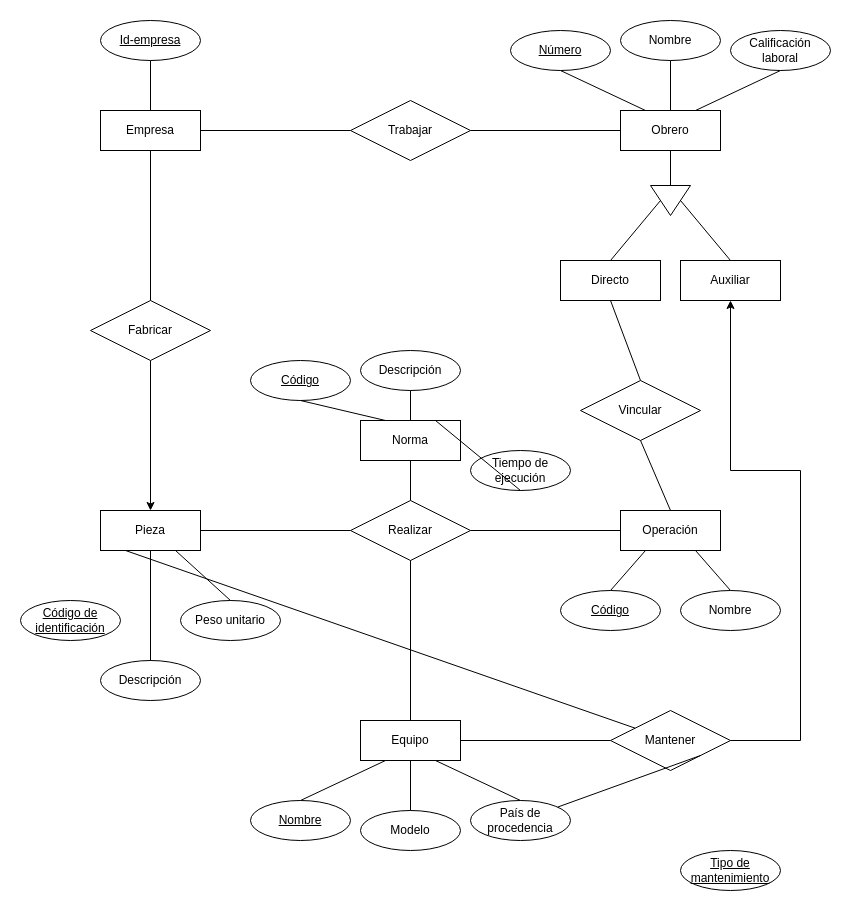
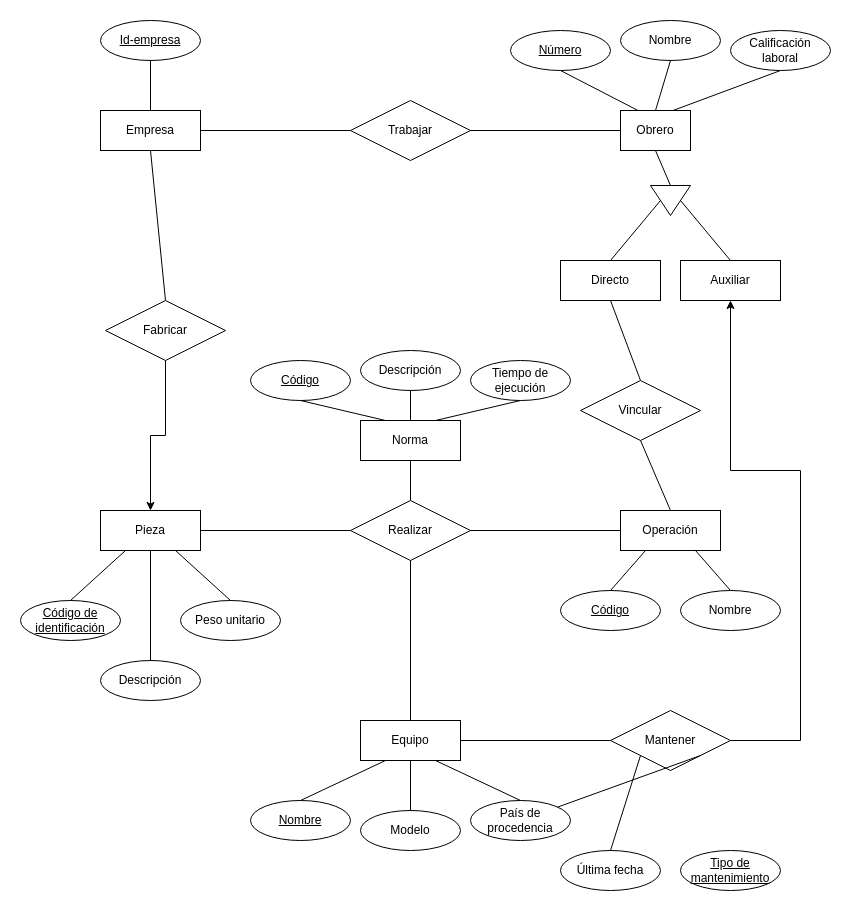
  <mxCell id="0" />
  <mxCell id="1" parent="0" />
  <mxCell id="2" value="Empresa" style="whiteSpace=wrap;html=1;align=center;" vertex="1" parent="1"><mxGeometry x="100" y="110" width="100" height="40" as="geometry" /></mxCell>
  <mxCell id="3" value="Id-empresa" style="ellipse;whiteSpace=wrap;html=1;align=center;fontStyle=4;" vertex="1" parent="1"><mxGeometry x="100" y="20" width="100" height="40" as="geometry" /></mxCell>
  <mxCell id="4" value="" style="endArrow=none;html=1;rounded=0;entryX=0.5;entryY=1;entryDx=0;entryDy=0;exitX=0.5;exitY=0;exitDx=0;exitDy=0;" edge="1" parent="1" source="2" target="3"><mxGeometry relative="1" as="geometry"><mxPoint x="100" y="90" as="sourcePoint" /><mxPoint x="260" y="90" as="targetPoint" /></mxGeometry></mxCell>
  <mxCell id="5" value="Trabajar" style="shape=rhombus;perimeter=rhombusPerimeter;whiteSpace=wrap;html=1;align=center;" vertex="1" parent="1"><mxGeometry x="350" y="100" width="120" height="60" as="geometry" /></mxCell>
  <mxCell id="6" value="" style="endArrow=none;html=1;rounded=0;entryX=0;entryY=0.5;entryDx=0;entryDy=0;exitX=1;exitY=0.5;exitDx=0;exitDy=0;" edge="1" parent="1" source="2" target="5"><mxGeometry relative="1" as="geometry"><mxPoint x="240" y="130" as="sourcePoint" /><mxPoint x="380" y="129.5" as="targetPoint" /></mxGeometry></mxCell>
- <mxCell id="7" value="Obrero" style="whiteSpace=wrap;html=1;align=center;" vertex="1" parent="1"><mxGeometry x="620" y="110" width="100" height="40" as="geometry" /></mxCell>
+ <mxCell id="7" value="Obrero" style="whiteSpace=wrap;html=1;align=center;" vertex="1" parent="1"><mxGeometry x="620" y="110" width="70" height="40" as="geometry" /></mxCell>
  <mxCell id="8" value="" style="endArrow=none;html=1;rounded=0;entryX=0;entryY=0.5;entryDx=0;entryDy=0;exitX=1;exitY=0.5;exitDx=0;exitDy=0;" edge="1" parent="1" source="5" target="7"><mxGeometry relative="1" as="geometry"><mxPoint x="425" y="129.5" as="sourcePoint" /><mxPoint x="475" y="130" as="targetPoint" /></mxGeometry></mxCell>
  <mxCell id="9" value="Número" style="ellipse;whiteSpace=wrap;html=1;align=center;fontStyle=4;" vertex="1" parent="1"><mxGeometry x="510" y="30" width="100" height="40" as="geometry" /></mxCell>
  <mxCell id="10" value="Nombre" style="ellipse;whiteSpace=wrap;html=1;align=center;" vertex="1" parent="1"><mxGeometry x="620" y="20" width="100" height="40" as="geometry" /></mxCell>
  <mxCell id="11" value="Calificación laboral" style="ellipse;whiteSpace=wrap;html=1;align=center;" vertex="1" parent="1"><mxGeometry x="730" y="30" width="100" height="40" as="geometry" /></mxCell>
  <mxCell id="12" value="" style="endArrow=none;html=1;rounded=0;entryX=0.5;entryY=1;entryDx=0;entryDy=0;exitX=0.75;exitY=0;exitDx=0;exitDy=0;" edge="1" parent="1" source="7" target="11"><mxGeometry relative="1" as="geometry"><mxPoint x="460" y="170" as="sourcePoint" /><mxPoint x="640" y="70" as="targetPoint" /></mxGeometry></mxCell>
  <mxCell id="13" value="" style="endArrow=none;html=1;rounded=0;strokeColor=#000000;entryX=0.5;entryY=1;entryDx=0;entryDy=0;exitX=0.5;exitY=0;exitDx=0;exitDy=0;" edge="1" parent="1" source="7" target="10"><mxGeometry relative="1" as="geometry"><mxPoint x="310" y="230" as="sourcePoint" /><mxPoint x="530" y="70" as="targetPoint" /></mxGeometry></mxCell>
  <mxCell id="14" value="" style="endArrow=none;html=1;rounded=0;strokeColor=#000000;exitX=0.5;exitY=1;exitDx=0;exitDy=0;entryX=0.25;entryY=0;entryDx=0;entryDy=0;" edge="1" parent="1" source="9" target="7"><mxGeometry relative="1" as="geometry"><mxPoint x="420" y="110" as="sourcePoint" /><mxPoint x="470" y="230" as="targetPoint" /></mxGeometry></mxCell>
  <mxCell id="15" value="" style="triangle;whiteSpace=wrap;html=1;rotation=90;" vertex="1" parent="1"><mxGeometry x="655" y="180" width="30" height="40" as="geometry" /></mxCell>
  <mxCell id="16" value="" style="endArrow=none;html=1;rounded=0;strokeColor=#000000;entryX=0.5;entryY=1;entryDx=0;entryDy=0;exitX=0;exitY=0.5;exitDx=0;exitDy=0;" edge="1" parent="1" source="15" target="7"><mxGeometry relative="1" as="geometry"><mxPoint x="450" y="200" as="sourcePoint" /><mxPoint x="470" y="230" as="targetPoint" /></mxGeometry></mxCell>
  <mxCell id="17" value="Directo" style="whiteSpace=wrap;html=1;align=center;" vertex="1" parent="1"><mxGeometry x="560" y="260" width="100" height="40" as="geometry" /></mxCell>
  <mxCell id="18" value="Auxiliar" style="whiteSpace=wrap;html=1;align=center;" vertex="1" parent="1"><mxGeometry x="680" y="260" width="100" height="40" as="geometry" /></mxCell>
  <mxCell id="19" value="" style="endArrow=none;html=1;rounded=0;strokeColor=#000000;entryX=0.5;entryY=1;entryDx=0;entryDy=0;exitX=0.5;exitY=0;exitDx=0;exitDy=0;" edge="1" parent="1" source="17" target="15"><mxGeometry relative="1" as="geometry"><mxPoint x="440" y="250" as="sourcePoint" /><mxPoint x="470" y="230" as="targetPoint" /></mxGeometry></mxCell>
  <mxCell id="20" value="" style="endArrow=none;html=1;rounded=0;strokeColor=#000000;exitX=0.5;exitY=0;exitDx=0;exitDy=0;entryX=0.5;entryY=0;entryDx=0;entryDy=0;" edge="1" parent="1" source="15" target="18"><mxGeometry relative="1" as="geometry"><mxPoint x="310" y="230" as="sourcePoint" /><mxPoint x="580" y="250" as="targetPoint" /></mxGeometry></mxCell>
  <mxCell id="21" style="edgeStyle=orthogonalEdgeStyle;rounded=0;orthogonalLoop=1;jettySize=auto;html=1;exitX=0.5;exitY=1;exitDx=0;exitDy=0;entryX=0.5;entryY=0;entryDx=0;entryDy=0;startArrow=none;startFill=0;strokeColor=#000000;" edge="1" parent="1" source="22" target="24"><mxGeometry relative="1" as="geometry" /></mxCell>
- <mxCell id="22" value="Fabricar" style="shape=rhombus;perimeter=rhombusPerimeter;whiteSpace=wrap;html=1;align=center;" vertex="1" parent="1"><mxGeometry x="90" y="300" width="120" height="60" as="geometry" /></mxCell>
+ <mxCell id="22" value="Fabricar" style="shape=rhombus;perimeter=rhombusPerimeter;whiteSpace=wrap;html=1;align=center;" vertex="1" parent="1"><mxGeometry x="105" y="300" width="120" height="60" as="geometry" /></mxCell>
  <mxCell id="23" value="" style="endArrow=none;html=1;rounded=0;strokeColor=#000000;exitX=0.5;exitY=1;exitDx=0;exitDy=0;entryX=0.5;entryY=0;entryDx=0;entryDy=0;" edge="1" parent="1" source="2" target="22"><mxGeometry relative="1" as="geometry"><mxPoint x="150" y="170" as="sourcePoint" /><mxPoint x="210" y="220" as="targetPoint" /></mxGeometry></mxCell>
  <mxCell id="24" value="Pieza" style="whiteSpace=wrap;html=1;align=center;" vertex="1" parent="1"><mxGeometry x="100" y="510" width="100" height="40" as="geometry" /></mxCell>
  <mxCell id="25" value="Realizar" style="shape=rhombus;perimeter=rhombusPerimeter;whiteSpace=wrap;html=1;align=center;" vertex="1" parent="1"><mxGeometry x="350" y="500" width="120" height="60" as="geometry" /></mxCell>
  <mxCell id="26" value="" style="endArrow=none;html=1;rounded=0;strokeColor=#000000;exitX=1;exitY=0.5;exitDx=0;exitDy=0;entryX=0;entryY=0.5;entryDx=0;entryDy=0;" edge="1" parent="1" source="24" target="25"><mxGeometry relative="1" as="geometry"><mxPoint x="310" y="320" as="sourcePoint" /><mxPoint x="470" y="320" as="targetPoint" /></mxGeometry></mxCell>
  <mxCell id="27" value="Operación" style="whiteSpace=wrap;html=1;align=center;" vertex="1" parent="1"><mxGeometry x="620" y="510" width="100" height="40" as="geometry" /></mxCell>
  <mxCell id="28" value="" style="endArrow=none;html=1;rounded=0;strokeColor=#000000;exitX=1;exitY=0.5;exitDx=0;exitDy=0;entryX=0;entryY=0.5;entryDx=0;entryDy=0;" edge="1" parent="1" source="25" target="27"><mxGeometry relative="1" as="geometry"><mxPoint x="310" y="320" as="sourcePoint" /><mxPoint x="470" y="320" as="targetPoint" /></mxGeometry></mxCell>
  <mxCell id="29" value="Equipo" style="whiteSpace=wrap;html=1;align=center;" vertex="1" parent="1"><mxGeometry x="360" y="720" width="100" height="40" as="geometry" /></mxCell>
  <mxCell id="30" value="Norma" style="whiteSpace=wrap;html=1;align=center;" vertex="1" parent="1"><mxGeometry x="360" y="420" width="100" height="40" as="geometry" /></mxCell>
  <mxCell id="31" value="" style="endArrow=none;html=1;rounded=0;strokeColor=#000000;exitX=0.5;exitY=1;exitDx=0;exitDy=0;entryX=0.5;entryY=0;entryDx=0;entryDy=0;" edge="1" parent="1" source="30" target="25"><mxGeometry relative="1" as="geometry"><mxPoint x="310" y="510" as="sourcePoint" /><mxPoint x="470" y="510" as="targetPoint" /></mxGeometry></mxCell>
  <mxCell id="32" value="" style="endArrow=none;html=1;rounded=0;strokeColor=#000000;exitX=0.5;exitY=1;exitDx=0;exitDy=0;entryX=0.5;entryY=0;entryDx=0;entryDy=0;" edge="1" parent="1" source="25" target="29"><mxGeometry relative="1" as="geometry"><mxPoint x="310" y="510" as="sourcePoint" /><mxPoint x="470" y="510" as="targetPoint" /></mxGeometry></mxCell>
  <mxCell id="33" value="Código" style="ellipse;whiteSpace=wrap;html=1;align=center;fontStyle=4;" vertex="1" parent="1"><mxGeometry x="250" y="360" width="100" height="40" as="geometry" /></mxCell>
  <mxCell id="34" value="Descripción" style="ellipse;whiteSpace=wrap;html=1;align=center;" vertex="1" parent="1"><mxGeometry x="360" y="350" width="100" height="40" as="geometry" /></mxCell>
- <mxCell id="35" value="Tiempo de ejecución" style="ellipse;whiteSpace=wrap;html=1;align=center;" vertex="1" parent="1"><mxGeometry x="470" y="450" width="100" height="40" as="geometry" /></mxCell>
+ <mxCell id="35" value="Tiempo de ejecución" style="ellipse;whiteSpace=wrap;html=1;align=center;" vertex="1" parent="1"><mxGeometry x="470" y="360" width="100" height="40" as="geometry" /></mxCell>
  <mxCell id="36" value="" style="endArrow=none;html=1;rounded=0;strokeColor=#000000;exitX=0.5;exitY=1;exitDx=0;exitDy=0;entryX=0.25;entryY=0;entryDx=0;entryDy=0;" edge="1" parent="1" source="33" target="30"><mxGeometry relative="1" as="geometry"><mxPoint x="300" y="470" as="sourcePoint" /><mxPoint x="460" y="470" as="targetPoint" /></mxGeometry></mxCell>
  <mxCell id="37" value="" style="endArrow=none;html=1;rounded=0;strokeColor=#000000;exitX=0.5;exitY=1;exitDx=0;exitDy=0;entryX=0.5;entryY=0;entryDx=0;entryDy=0;" edge="1" parent="1" source="34" target="30"><mxGeometry relative="1" as="geometry"><mxPoint x="300" y="470" as="sourcePoint" /><mxPoint x="460" y="470" as="targetPoint" /></mxGeometry></mxCell>
  <mxCell id="38" value="" style="endArrow=none;html=1;rounded=0;strokeColor=#000000;entryX=0.5;entryY=1;entryDx=0;entryDy=0;exitX=0.75;exitY=0;exitDx=0;exitDy=0;" edge="1" parent="1" source="30" target="35"><mxGeometry relative="1" as="geometry"><mxPoint x="440" y="440" as="sourcePoint" /><mxPoint x="460" y="470" as="targetPoint" /></mxGeometry></mxCell>
  <mxCell id="39" value="Nombre" style="ellipse;whiteSpace=wrap;html=1;align=center;fontStyle=4;" vertex="1" parent="1"><mxGeometry x="250" y="800" width="100" height="40" as="geometry" /></mxCell>
  <mxCell id="40" value="Modelo" style="ellipse;whiteSpace=wrap;html=1;align=center;" vertex="1" parent="1"><mxGeometry x="360" y="810" width="100" height="40" as="geometry" /></mxCell>
  <mxCell id="41" value="País de procedencia" style="ellipse;whiteSpace=wrap;html=1;align=center;" vertex="1" parent="1"><mxGeometry x="470" y="800" width="100" height="40" as="geometry" /></mxCell>
  <mxCell id="42" value="" style="endArrow=none;html=1;rounded=0;strokeColor=#000000;exitX=0.5;exitY=0;exitDx=0;exitDy=0;entryX=0.25;entryY=1;entryDx=0;entryDy=0;" edge="1" parent="1" source="39" target="29"><mxGeometry relative="1" as="geometry"><mxPoint x="300" y="530" as="sourcePoint" /><mxPoint x="377" y="650" as="targetPoint" /></mxGeometry></mxCell>
  <mxCell id="43" value="" style="endArrow=none;html=1;rounded=0;strokeColor=#000000;exitX=0.5;exitY=0;exitDx=0;exitDy=0;entryX=0.5;entryY=1;entryDx=0;entryDy=0;" edge="1" parent="1" source="40" target="29"><mxGeometry relative="1" as="geometry"><mxPoint x="400" y="650" as="sourcePoint" /><mxPoint x="460" y="530" as="targetPoint" /></mxGeometry></mxCell>
  <mxCell id="44" value="" style="endArrow=none;html=1;rounded=0;strokeColor=#000000;exitX=0.5;exitY=0;exitDx=0;exitDy=0;entryX=0.75;entryY=1;entryDx=0;entryDy=0;" edge="1" parent="1" source="41" target="29"><mxGeometry relative="1" as="geometry"><mxPoint x="510" y="640" as="sourcePoint" /><mxPoint x="460" y="530" as="targetPoint" /></mxGeometry></mxCell>
  <mxCell id="45" value="Código" style="ellipse;whiteSpace=wrap;html=1;align=center;fontStyle=4;" vertex="1" parent="1"><mxGeometry x="560" y="590" width="100" height="40" as="geometry" /></mxCell>
  <mxCell id="46" value="Nombre" style="ellipse;whiteSpace=wrap;html=1;align=center;" vertex="1" parent="1"><mxGeometry x="680" y="590" width="100" height="40" as="geometry" /></mxCell>
  <mxCell id="47" value="" style="endArrow=none;html=1;rounded=0;strokeColor=#000000;entryX=0.5;entryY=0;entryDx=0;entryDy=0;exitX=0.25;exitY=1;exitDx=0;exitDy=0;" edge="1" parent="1" source="27" target="45"><mxGeometry relative="1" as="geometry"><mxPoint x="430" y="490" as="sourcePoint" /><mxPoint x="590" y="490" as="targetPoint" /></mxGeometry></mxCell>
  <mxCell id="48" value="" style="endArrow=none;html=1;rounded=0;strokeColor=#000000;entryX=0.5;entryY=0;entryDx=0;entryDy=0;exitX=0.75;exitY=1;exitDx=0;exitDy=0;" edge="1" parent="1" source="27" target="46"><mxGeometry relative="1" as="geometry"><mxPoint x="700" y="560" as="sourcePoint" /><mxPoint x="710" y="570" as="targetPoint" /></mxGeometry></mxCell>
  <mxCell id="49" value="Vincular" style="shape=rhombus;perimeter=rhombusPerimeter;whiteSpace=wrap;html=1;align=center;" vertex="1" parent="1"><mxGeometry x="580" y="380" width="120" height="60" as="geometry" /></mxCell>
  <mxCell id="50" value="" style="endArrow=none;html=1;rounded=0;strokeColor=#000000;entryX=0.5;entryY=1;entryDx=0;entryDy=0;exitX=0.5;exitY=0;exitDx=0;exitDy=0;" edge="1" parent="1" source="49" target="17"><mxGeometry relative="1" as="geometry"><mxPoint x="430" y="490" as="sourcePoint" /><mxPoint x="590" y="490" as="targetPoint" /></mxGeometry></mxCell>
  <mxCell id="51" value="" style="endArrow=none;html=1;rounded=0;strokeColor=#000000;entryX=0.5;entryY=1;entryDx=0;entryDy=0;exitX=0.5;exitY=0;exitDx=0;exitDy=0;" edge="1" parent="1" source="27" target="49"><mxGeometry relative="1" as="geometry"><mxPoint x="430" y="490" as="sourcePoint" /><mxPoint x="590" y="490" as="targetPoint" /></mxGeometry></mxCell>
  <mxCell id="52" style="edgeStyle=orthogonalEdgeStyle;rounded=0;orthogonalLoop=1;jettySize=auto;html=1;exitX=1;exitY=0.5;exitDx=0;exitDy=0;startArrow=none;startFill=0;strokeColor=#000000;entryX=0.5;entryY=1;entryDx=0;entryDy=0;" edge="1" parent="1" source="53" target="18"><mxGeometry relative="1" as="geometry"><mxPoint x="790" y="340" as="targetPoint" /><Array as="points"><mxPoint x="800" y="740" /><mxPoint x="800" y="470" /><mxPoint x="730" y="470" /></Array></mxGeometry></mxCell>
  <mxCell id="53" value="Mantener" style="shape=rhombus;perimeter=rhombusPerimeter;whiteSpace=wrap;html=1;align=center;" vertex="1" parent="1"><mxGeometry x="610" y="710" width="120" height="60" as="geometry" /></mxCell>
  <mxCell id="54" value="" style="endArrow=none;html=1;rounded=0;strokeColor=#000000;entryX=0;entryY=0.5;entryDx=0;entryDy=0;exitX=1;exitY=0.5;exitDx=0;exitDy=0;" edge="1" parent="1" source="29" target="53"><mxGeometry relative="1" as="geometry"><mxPoint x="430" y="650" as="sourcePoint" /><mxPoint x="590" y="650" as="targetPoint" /></mxGeometry></mxCell>
  <mxCell id="55" value="Tipo de mantenimiento" style="ellipse;whiteSpace=wrap;html=1;align=center;fontStyle=4;" vertex="1" parent="1"><mxGeometry x="680" y="850" width="100" height="40" as="geometry" /></mxCell>
+ <mxCell id="56" value="Última fecha" style="ellipse;whiteSpace=wrap;html=1;align=center;" vertex="1" parent="1"><mxGeometry x="560" y="850" width="100" height="40" as="geometry" /></mxCell>
+ <mxCell id="57" value="" style="endArrow=none;html=1;rounded=0;strokeColor=#000000;entryX=0;entryY=1;entryDx=0;entryDy=0;exitX=0.5;exitY=0;exitDx=0;exitDy=0;" edge="1" parent="1" source="56" target="53"><mxGeometry relative="1" as="geometry"><mxPoint x="430" y="730" as="sourcePoint" /><mxPoint x="590" y="730" as="targetPoint" /></mxGeometry></mxCell>
  <mxCell id="58" value="" style="endArrow=none;html=1;rounded=0;strokeColor=#000000;exitX=1;exitY=1;exitDx=0;exitDy=0;" edge="1" parent="1" source="53" target="41"><mxGeometry relative="1" as="geometry"><mxPoint x="600" y="770" as="sourcePoint" /><mxPoint x="710" y="830" as="targetPoint" /></mxGeometry></mxCell>
  <mxCell id="59" value="Código de identificación" style="ellipse;whiteSpace=wrap;html=1;align=center;fontStyle=4;" vertex="1" parent="1"><mxGeometry x="20" y="600" width="100" height="40" as="geometry" /></mxCell>
  <mxCell id="60" value="Descripción" style="ellipse;whiteSpace=wrap;html=1;align=center;" vertex="1" parent="1"><mxGeometry x="100" y="660" width="100" height="40" as="geometry" /></mxCell>
  <mxCell id="61" value="Peso unitario" style="ellipse;whiteSpace=wrap;html=1;align=center;" vertex="1" parent="1"><mxGeometry x="180" y="600" width="100" height="40" as="geometry" /></mxCell>
  <mxCell id="62" value="" style="endArrow=none;html=1;rounded=0;strokeColor=#000000;exitX=0.5;exitY=1;exitDx=0;exitDy=0;entryX=0.5;entryY=0;entryDx=0;entryDy=0;" edge="1" parent="1" source="24" target="60"><mxGeometry relative="1" as="geometry"><mxPoint x="310" y="610" as="sourcePoint" /><mxPoint x="470" y="610" as="targetPoint" /></mxGeometry></mxCell>
- <mxCell id="63" value="" style="endArrow=none;html=1;rounded=0;strokeColor=#000000;exitX=0.25;exitY=1;exitDx=0;exitDy=0;" edge="1" parent="1" source="24" target="53"><mxGeometry relative="1" as="geometry"><mxPoint x="310" y="610" as="sourcePoint" /><mxPoint x="470" y="610" as="targetPoint" /></mxGeometry></mxCell>
+ <mxCell id="63" value="" style="endArrow=none;html=1;rounded=0;strokeColor=#000000;exitX=0.25;exitY=1;exitDx=0;exitDy=0;entryX=0.5;entryY=0;entryDx=0;entryDy=0;" edge="1" parent="1" source="24" target="59"><mxGeometry relative="1" as="geometry"><mxPoint x="310" y="610" as="sourcePoint" /><mxPoint x="470" y="610" as="targetPoint" /></mxGeometry></mxCell>
  <mxCell id="64" value="" style="endArrow=none;html=1;rounded=0;strokeColor=#000000;exitX=0.75;exitY=1;exitDx=0;exitDy=0;entryX=0.5;entryY=0;entryDx=0;entryDy=0;" edge="1" parent="1" source="24" target="61"><mxGeometry relative="1" as="geometry"><mxPoint x="310" y="610" as="sourcePoint" /><mxPoint x="470" y="610" as="targetPoint" /></mxGeometry></mxCell>
